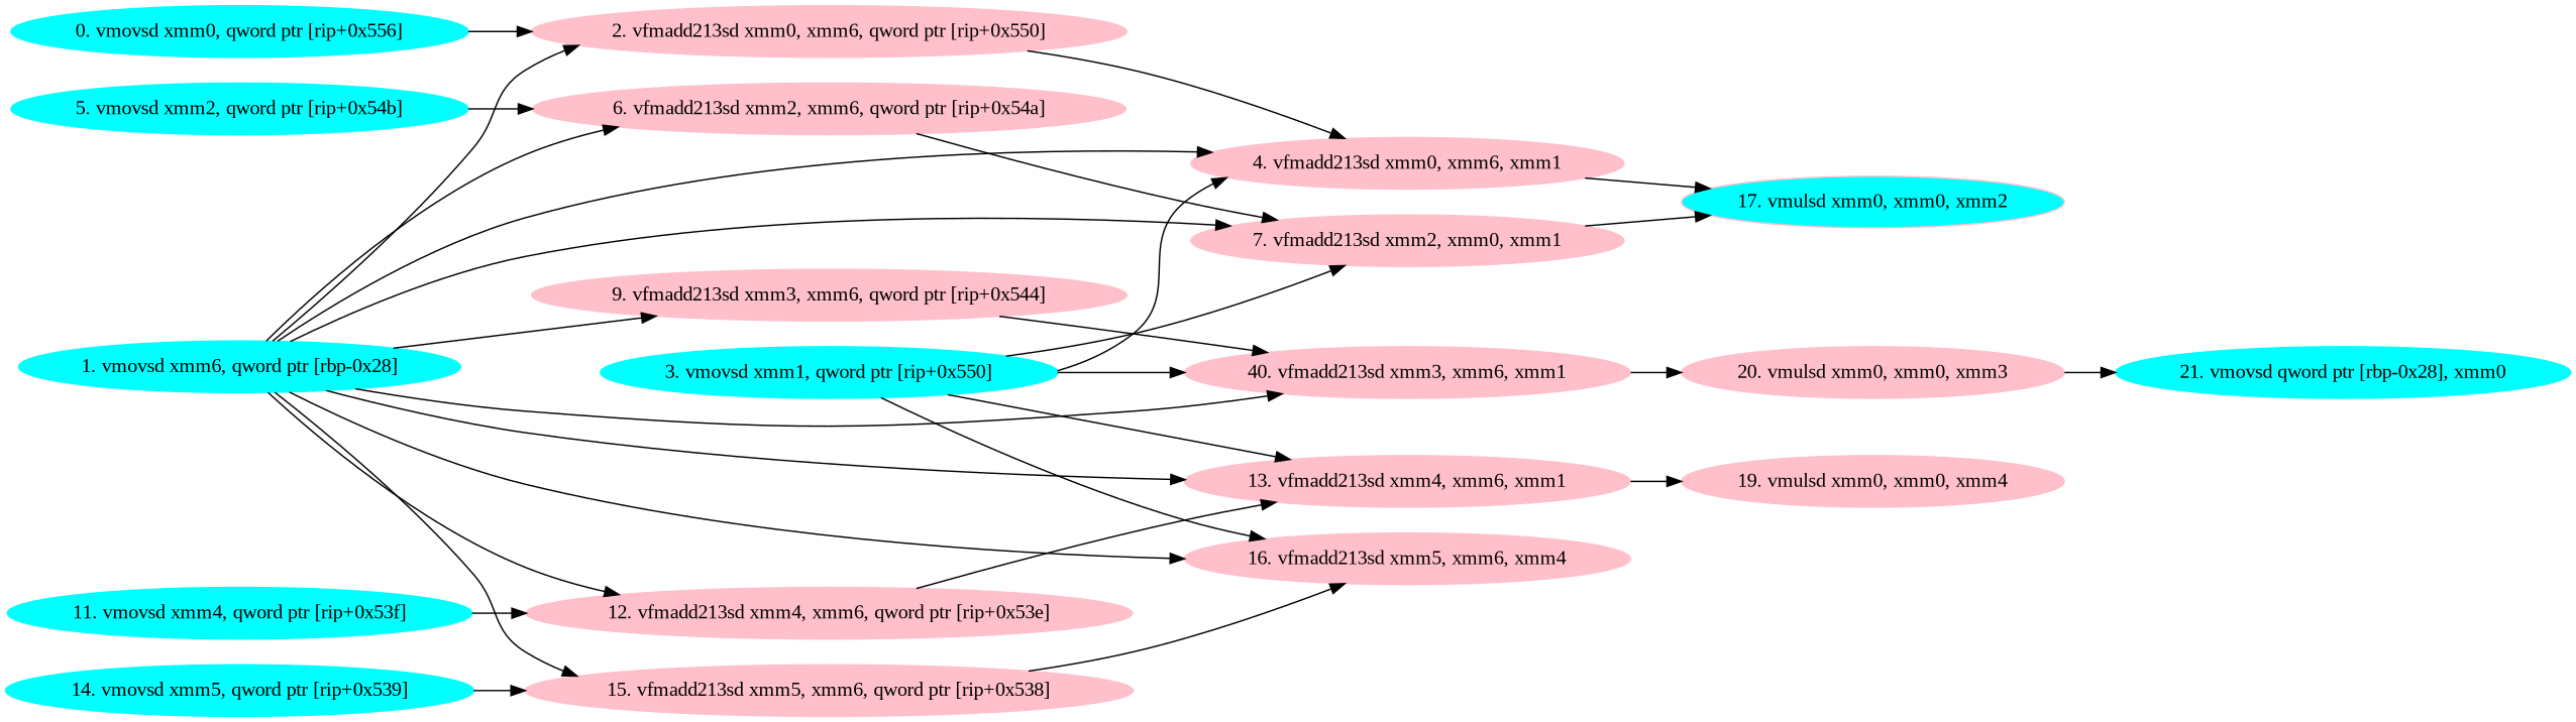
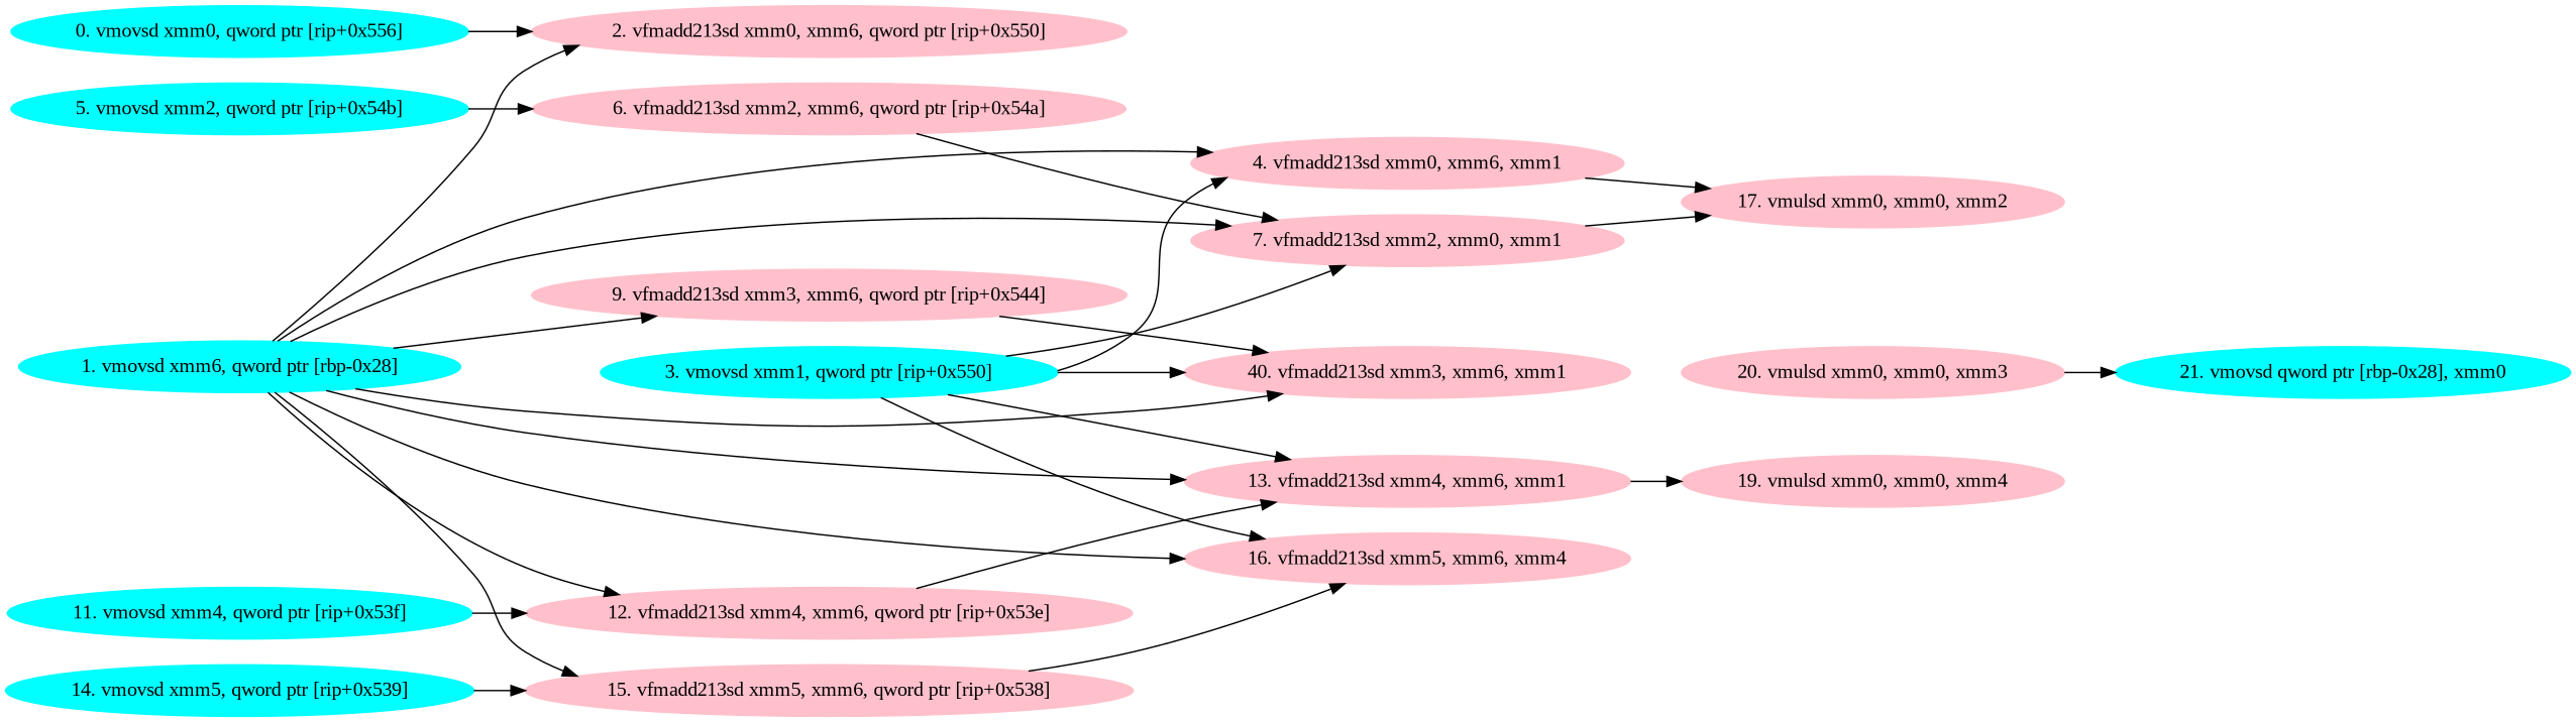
  digraph {
    fontname="Liberation Serif"
    rankdir=LR
    node [color=pink fontname="Liberation Serif" style=filled]
    edge [fontname="Liberation Serif"]
    n1 [color=cyan label="0. vmovsd xmm0, qword ptr [rip+0x556]"]
    n2 [label="2. vfmadd213sd xmm0, xmm6, qword ptr [rip+0x550]"]
    n3 [label="4. vfmadd213sd xmm0, xmm6, xmm1"]
    n4 [color=cyan label="1. vmovsd xmm6, qword ptr [rbp-0x28]"]
    n5 [label="6. vfmadd213sd xmm2, xmm6, qword ptr [rip+0x54a]"]
    n6 [label="7. vfmadd213sd xmm2, xmm0, xmm1"]
    n7 [label="9. vfmadd213sd xmm3, xmm6, qword ptr [rip+0x544]"]
    n8 [label="40. vfmadd213sd xmm3, xmm6, xmm1"]
    n9 [label="12. vfmadd213sd xmm4, xmm6, qword ptr [rip+0x53e]"]
    n10 [label="13. vfmadd213sd xmm4, xmm6, xmm1"]
    n11 [label="15. vfmadd213sd xmm5, xmm6, qword ptr [rip+0x538]"]
    n12 [label="16. vfmadd213sd xmm5, xmm6, xmm4"]
-   n13 [label="17. vmulsd xmm0, xmm0, xmm2" fillcolor=cyan]
+   n13 [label="17. vmulsd xmm0, xmm0, xmm2"]
    n14 [label="20. vmulsd xmm0, xmm0, xmm3"]
    n15 [label="19. vmulsd xmm0, xmm0, xmm4"]
    n16 [color=cyan label="3. vmovsd xmm1, qword ptr [rip+0x550]"]
    n17 [color=cyan label="5. vmovsd xmm2, qword ptr [rip+0x54b]"]
    n18 [color=cyan label="21. vmovsd qword ptr [rbp-0x28], xmm0"]
    n19 [color=cyan label="11. vmovsd xmm4, qword ptr [rip+0x53f]"]
    n20 [color=cyan label="14. vmovsd xmm5, qword ptr [rip+0x539]"]
    n1 -> n2
-   n2 -> n3
    n3 -> n13
    n4 -> n2
    n4 -> n3
-   n4 -> n5
    n4 -> n6
    n4 -> n7
    n4 -> n8
    n4 -> n9
    n4 -> n10
    n4 -> n11
    n4 -> n12
    n5 -> n6
    n6 -> n13
    n7 -> n8
-   n8 -> n14
    n9 -> n10
    n10 -> n15
    n11 -> n12
    n14 -> n18
    n16 -> n3
    n16 -> n6
    n16 -> n8
    n16 -> n10
    n16 -> n12
    n17 -> n5
    n19 -> n9
    n20 -> n11
  }
